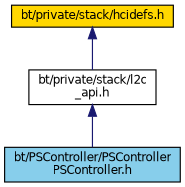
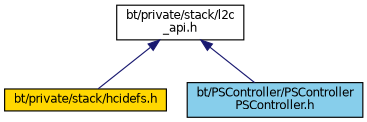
  digraph {
    node [color=black fontname=Helvetica fontsize=10 shape=record style=filled]
    edge [color=midnightblue dir=back fontname=Helvetica fontsize=10 labelfontname=Helvetica labelfontsize=10 style=solid]
    n1 [fillcolor=gold fontcolor=black height=0.2 label="bt/private/stack/hcidefs.h" width=0.4]
    n2 [fillcolor=white height=0.2 label="bt/private/stack/l2c\l_api.h" width=0.4]
    n3 [fillcolor=skyblue height=0.2 label="bt/PSController/PSController\lPSController.h" width=0.4]
-   n1 -> n2
+   n2 -> n1
    n2 -> n3
  }
